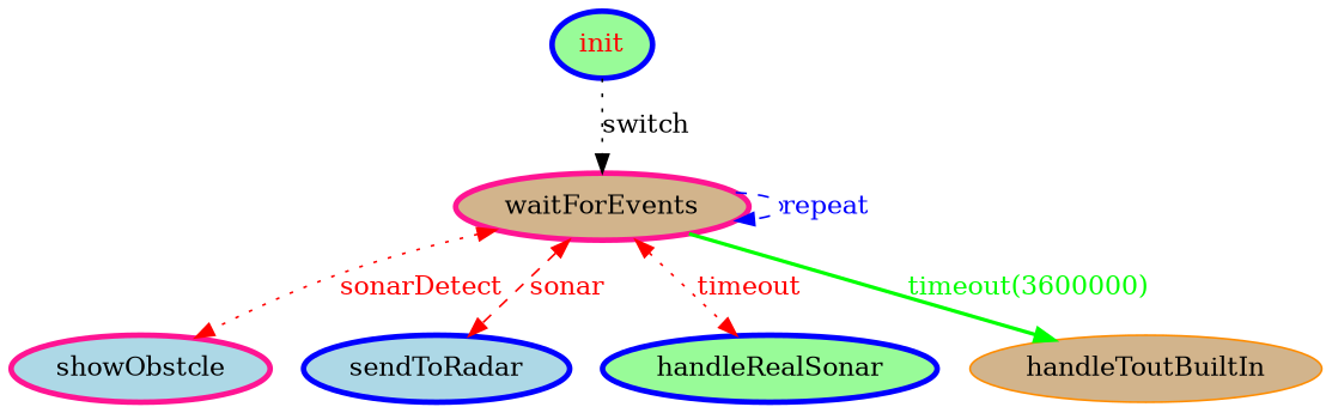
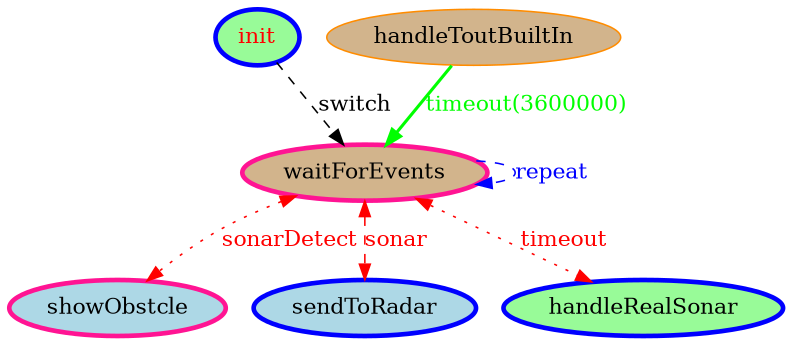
  digraph {
    rankdir=TB
    node [color=blue fillcolor=palegreen fontcolor=black penwidth=3 style=filled]
    edge [color=red fontcolor=red style=dashed]
    init [fontcolor=red]
    waitForEvents [color=deeppink fillcolor=tan]
    showObstcle [color=deeppink fillcolor=lightblue]
    sendToRadar [fillcolor=lightblue]
    handleRealSonar
    handleToutBuiltIn [color=darkorange fillcolor=tan fontcolor="" penwidth=""]
-   init -> waitForEvents [color=black fontcolor=black label=switch style=dotted]
+   init -> waitForEvents [color=black fontcolor=black label=switch]
    waitForEvents -> waitForEvents [color=blue fontcolor=blue label="repeat "]
    waitForEvents -> showObstcle [dir=both label=sonarDetect style=dotted]
    waitForEvents -> sendToRadar [dir=both label=sonar]
    waitForEvents -> handleRealSonar [dir=both label=timeout style=dotted]
-   waitForEvents -> handleToutBuiltIn [color=green fontcolor=green label="timeout(3600000)" style=bold]
+   handleToutBuiltIn -> waitForEvents [color=green fontcolor=green label="timeout(3600000)" style=bold]
  }
